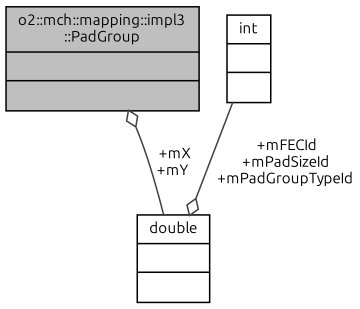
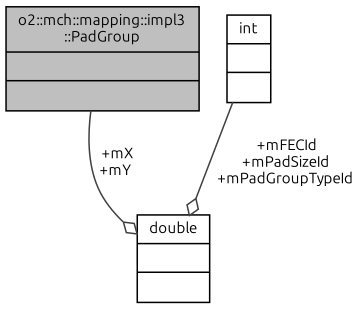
  digraph {
    fontname=Ubuntu
    node [color=black fontname=Ubuntu fontsize=10 shape=record]
    edge [arrowhead=odiamond color=grey25 fontname=Ubuntu fontsize=10 labelfontname=Helvetica labelfontsize=10 style=solid]
    n1 [fillcolor=grey75 fontcolor=black height=0.2 label="{o2::mch::mapping::impl3\l::PadGroup\n||}" style=filled width=0.4]
    n2 [height=0.2 label="{double\n||}" width=0.4]
    n3 [height=0.2 label="{int\n||}" width=0.4]
-   n2 -> n1 [label=" +mX\n+mY"]
+   n1 -> n2 [label=" +mX\n+mY"]
    n3 -> n2 [label=" +mFECId\n+mPadSizeId\n+mPadGroupTypeId"]
  }
